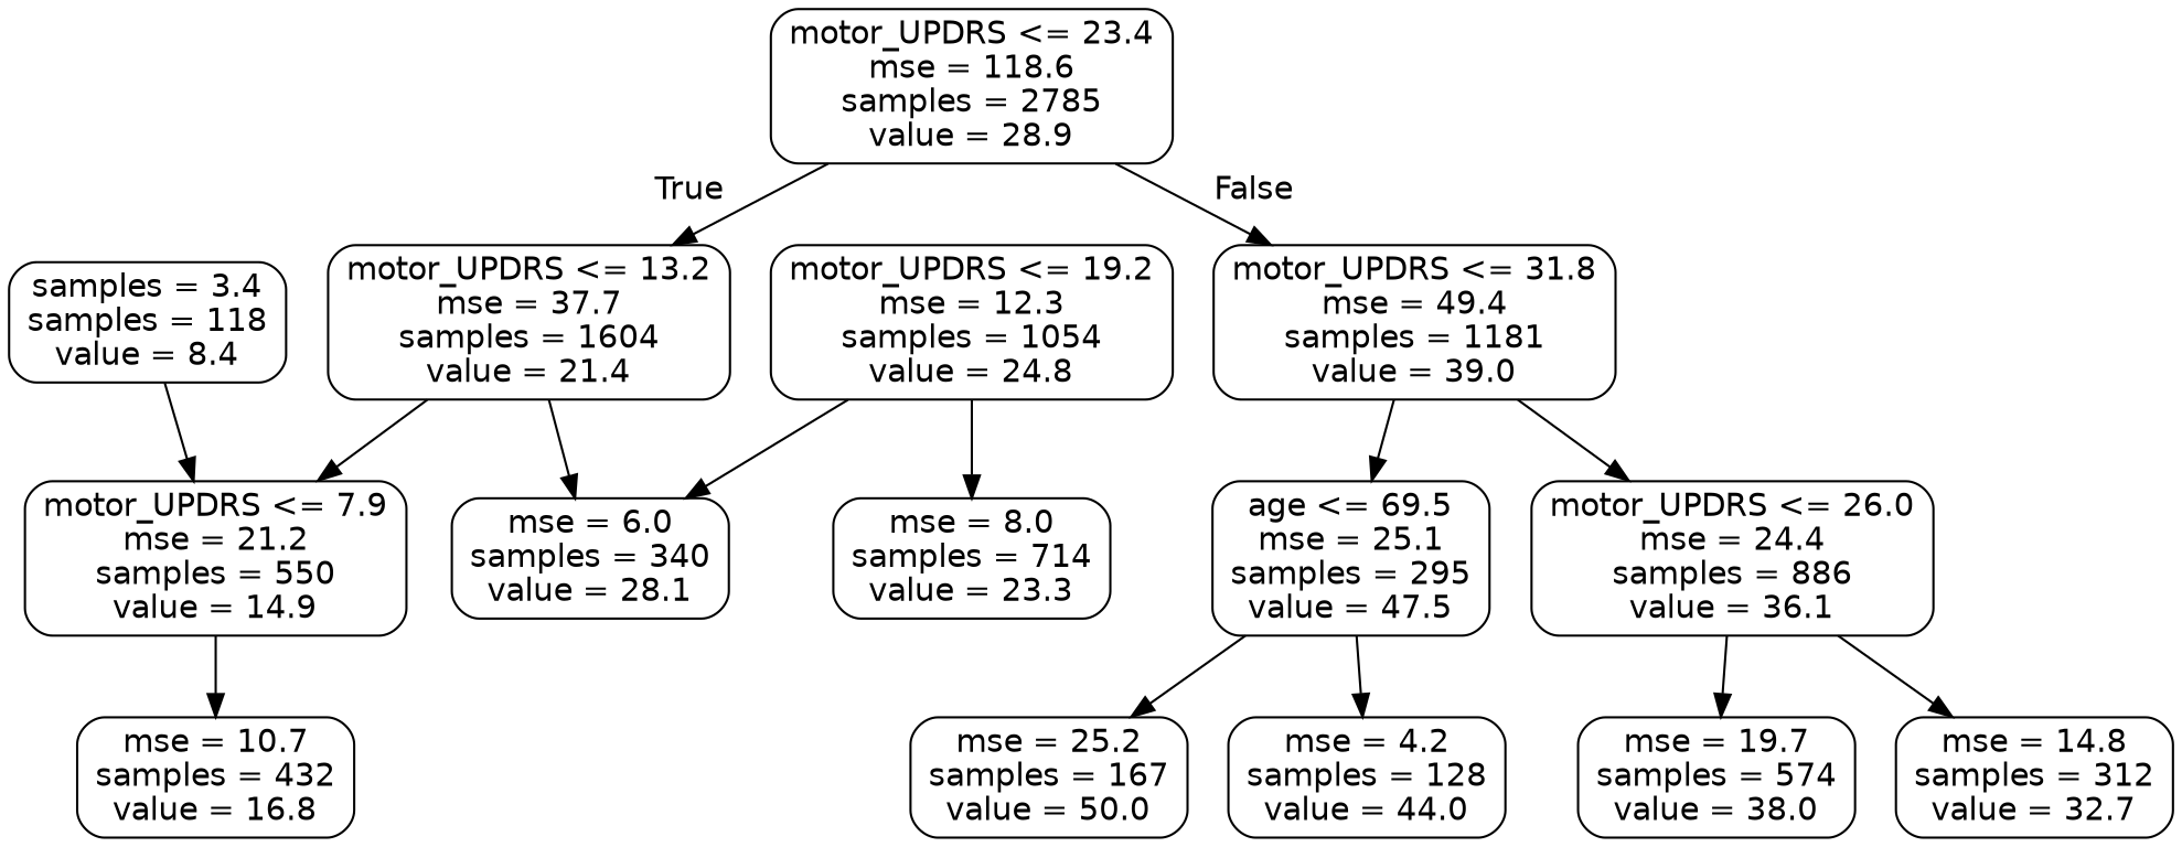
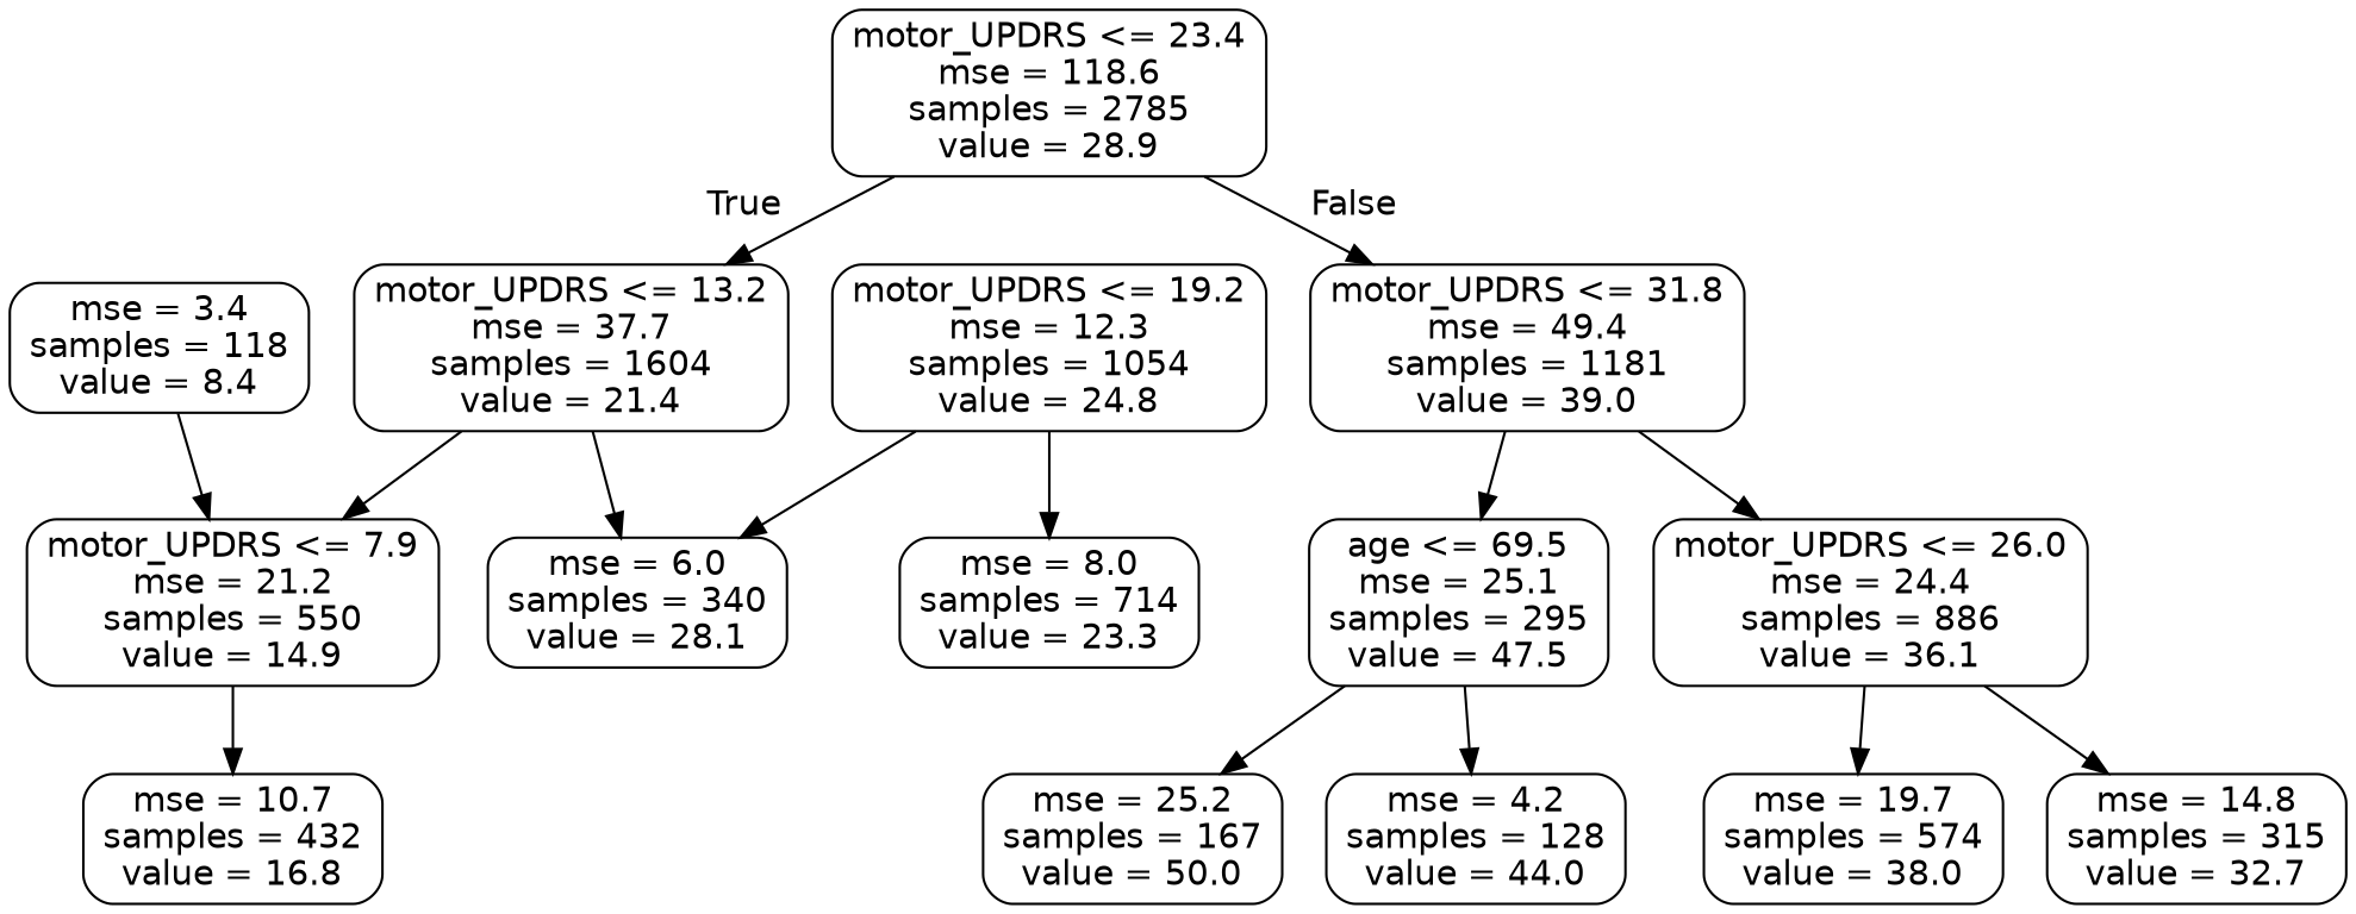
  digraph {
    node [color=black fontname=helvetica shape=box style=rounded]
    edge [fontname=helvetica]
    n1 [label="motor_UPDRS <= 23.4\nmse = 118.6\nsamples = 2785\nvalue = 28.9"]
    n2 [label="motor_UPDRS <= 13.2\nmse = 37.7\nsamples = 1604\nvalue = 21.4"]
    n3 [label="motor_UPDRS <= 31.8\nmse = 49.4\nsamples = 1181\nvalue = 39.0"]
    n4 [label="motor_UPDRS <= 7.9\nmse = 21.2\nsamples = 550\nvalue = 14.9"]
    n5 [label="mse = 6.0\nsamples = 340\nvalue = 28.1"]
    n6 [label="motor_UPDRS <= 26.0\nmse = 24.4\nsamples = 886\nvalue = 36.1"]
    n7 [label="age <= 69.5\nmse = 25.1\nsamples = 295\nvalue = 47.5"]
    n8 [label="mse = 10.7\nsamples = 432\nvalue = 16.8"]
    n9 [label="motor_UPDRS <= 19.2\nmse = 12.3\nsamples = 1054\nvalue = 24.8"]
    n10 [label="mse = 8.0\nsamples = 714\nvalue = 23.3"]
-   n11 [label="samples = 3.4\nsamples = 118\nvalue = 8.4"]
-   n12 [label="mse = 14.8\nsamples = 312\nvalue = 32.7"]
+   n11 [label="mse = 3.4\nsamples = 118\nvalue = 8.4"]
+   n12 [label="mse = 14.8\nsamples = 315\nvalue = 32.7"]
    n13 [label="mse = 19.7\nsamples = 574\nvalue = 38.0"]
    n14 [label="mse = 4.2\nsamples = 128\nvalue = 44.0"]
    n15 [label="mse = 25.2\nsamples = 167\nvalue = 50.0"]
    n1 -> n2 [headlabel=True labelangle=45 labeldistance=2.5]
    n1 -> n3 [headlabel=False labelangle=-45 labeldistance=2.5]
    n2 -> n4
    n2 -> n5
    n3 -> n6
    n3 -> n7
    n4 -> n8
    n6 -> n12
    n6 -> n13
    n7 -> n14
    n7 -> n15
    n9 -> n5
    n9 -> n10
    n11 -> n4
  }
